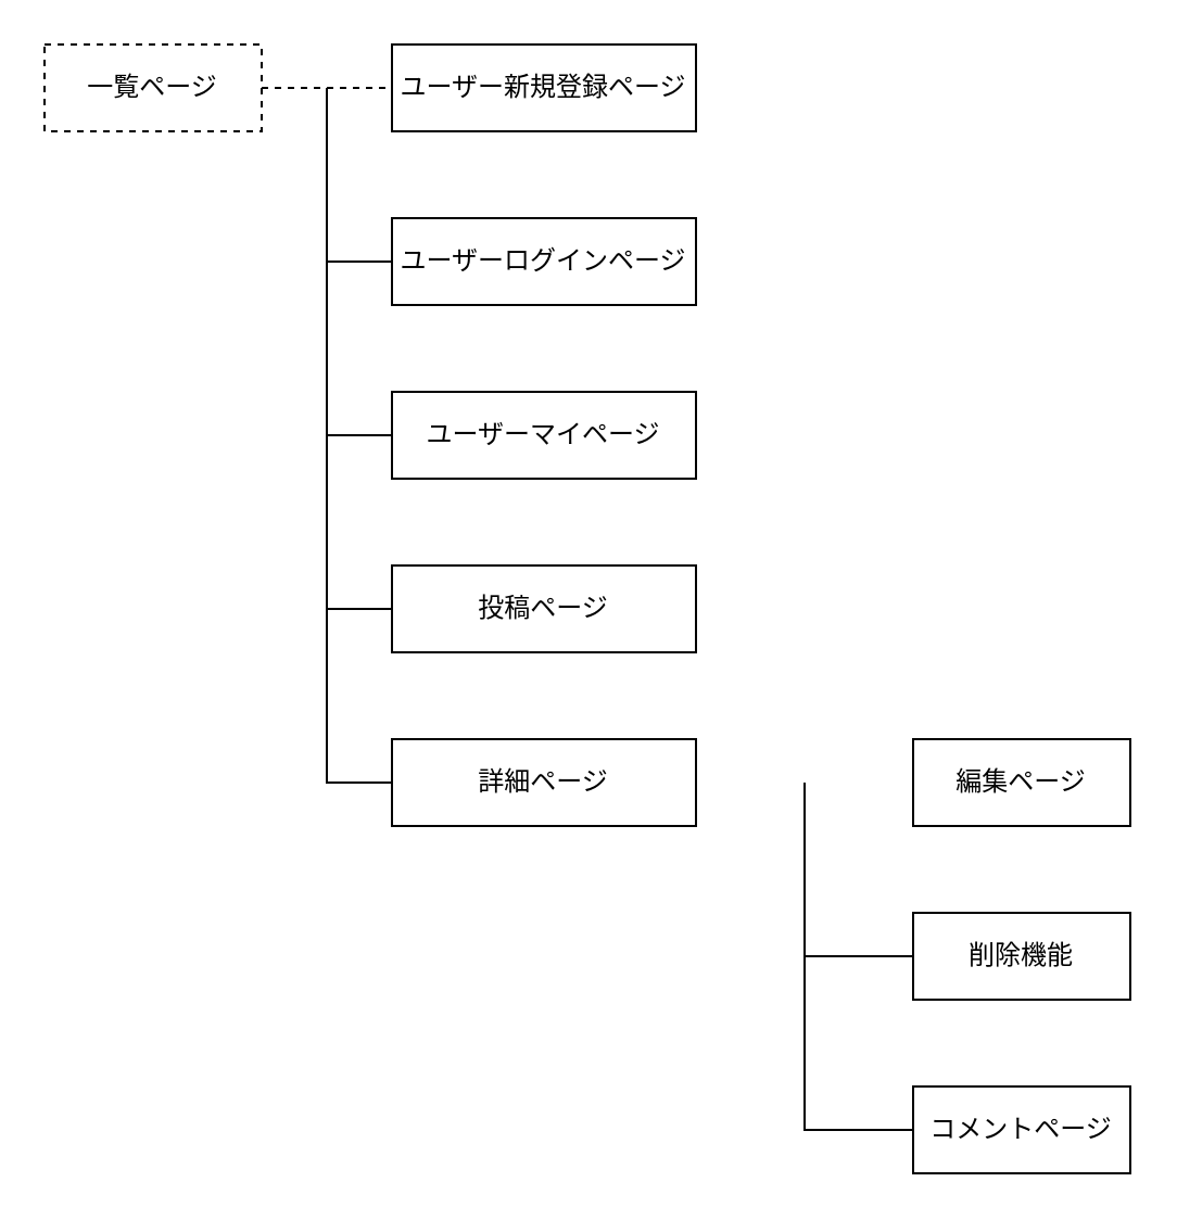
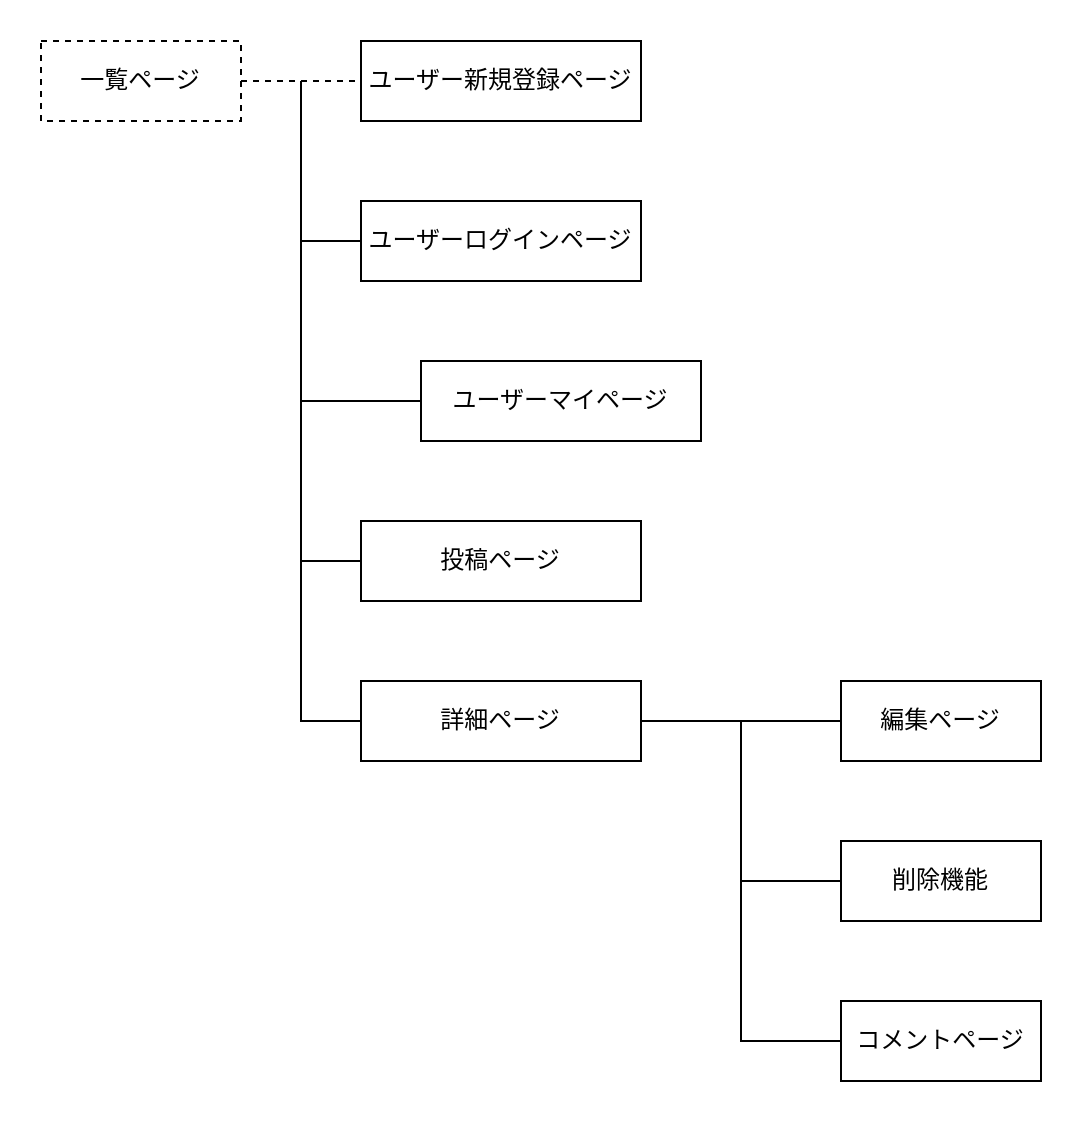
  <mxCell id="0" />
  <mxCell id="1" parent="0" />
  <mxCell id="2" value="一覧ページ" style="whiteSpace=wrap;html=1;align=center;dashed=1;" vertex="1" parent="1"><mxGeometry x="20" y="20" width="100" height="40" as="geometry" /></mxCell>
  <mxCell id="3" value="" style="endArrow=none;html=1;rounded=0;exitX=1;exitY=0.5;exitDx=0;exitDy=0;dashed=1;" edge="1" parent="1" source="2" target="4"><mxGeometry relative="1" as="geometry"><mxPoint x="190" y="300" as="sourcePoint" /><mxPoint x="220" y="40" as="targetPoint" /></mxGeometry></mxCell>
  <mxCell id="4" value="ユーザー新規登録ページ" style="whiteSpace=wrap;html=1;align=center;" vertex="1" parent="1"><mxGeometry x="180" y="20" width="140" height="40" as="geometry" /></mxCell>
  <mxCell id="5" value="ユーザーログインページ" style="whiteSpace=wrap;html=1;align=center;" vertex="1" parent="1"><mxGeometry x="180" y="100" width="140" height="40" as="geometry" /></mxCell>
- <mxCell id="6" value="ユーザーマイページ" style="whiteSpace=wrap;html=1;align=center;" vertex="1" parent="1"><mxGeometry x="180" y="180" width="140" height="40" as="geometry" /></mxCell>
+ <mxCell id="6" value="ユーザーマイページ" style="whiteSpace=wrap;html=1;align=center;" vertex="1" parent="1"><mxGeometry x="210" y="180" width="140" height="40" as="geometry" /></mxCell>
  <mxCell id="7" value="投稿ページ" style="whiteSpace=wrap;html=1;align=center;" vertex="1" parent="1"><mxGeometry x="180" y="260" width="140" height="40" as="geometry" /></mxCell>
  <mxCell id="8" value="詳細ページ" style="whiteSpace=wrap;html=1;align=center;" vertex="1" parent="1"><mxGeometry x="180" y="340" width="140" height="40" as="geometry" /></mxCell>
  <mxCell id="9" value="" style="endArrow=none;html=1;rounded=0;entryX=0;entryY=0.5;entryDx=0;entryDy=0;" edge="1" parent="1" target="5"><mxGeometry relative="1" as="geometry"><mxPoint x="150" y="40" as="sourcePoint" /><mxPoint x="140" y="140" as="targetPoint" /><Array as="points"><mxPoint x="150" y="120" /></Array></mxGeometry></mxCell>
  <mxCell id="10" value="" style="endArrow=none;html=1;rounded=0;entryX=0;entryY=0.5;entryDx=0;entryDy=0;" edge="1" parent="1" target="6"><mxGeometry relative="1" as="geometry"><mxPoint x="150" y="120" as="sourcePoint" /><mxPoint x="170" y="210" as="targetPoint" /><Array as="points"><mxPoint x="150" y="200" /></Array></mxGeometry></mxCell>
  <mxCell id="11" value="" style="endArrow=none;html=1;rounded=0;entryX=0;entryY=0.5;entryDx=0;entryDy=0;" edge="1" parent="1" target="7"><mxGeometry relative="1" as="geometry"><mxPoint x="150" y="200" as="sourcePoint" /><mxPoint x="370" y="290" as="targetPoint" /><Array as="points"><mxPoint x="150" y="280" /></Array></mxGeometry></mxCell>
  <mxCell id="12" value="" style="endArrow=none;html=1;rounded=0;entryX=0;entryY=0.5;entryDx=0;entryDy=0;" edge="1" parent="1" target="8"><mxGeometry relative="1" as="geometry"><mxPoint x="150" y="280" as="sourcePoint" /><mxPoint x="370" y="290" as="targetPoint" /><Array as="points"><mxPoint x="150" y="360" /></Array></mxGeometry></mxCell>
  <mxCell id="13" value="編集ページ" style="whiteSpace=wrap;html=1;align=center;" vertex="1" parent="1"><mxGeometry x="420" y="340" width="100" height="40" as="geometry" /></mxCell>
  <mxCell id="14" value="削除機能" style="whiteSpace=wrap;html=1;align=center;" vertex="1" parent="1"><mxGeometry x="420" y="420" width="100" height="40" as="geometry" /></mxCell>
+ <mxCell id="15" value="" style="endArrow=none;html=1;rounded=0;exitX=1;exitY=0.5;exitDx=0;exitDy=0;entryX=0;entryY=0.5;entryDx=0;entryDy=0;" edge="1" parent="1" source="8" target="13"><mxGeometry relative="1" as="geometry"><mxPoint x="260" y="290" as="sourcePoint" /><mxPoint x="420" y="290" as="targetPoint" /></mxGeometry></mxCell>
  <mxCell id="16" value="" style="endArrow=none;html=1;rounded=0;entryX=0;entryY=0.5;entryDx=0;entryDy=0;" edge="1" parent="1" target="14"><mxGeometry relative="1" as="geometry"><mxPoint x="370" y="360" as="sourcePoint" /><mxPoint x="420" y="290" as="targetPoint" /><Array as="points"><mxPoint x="370" y="440" /></Array></mxGeometry></mxCell>
  <mxCell id="17" value="コメントページ" style="whiteSpace=wrap;html=1;align=center;" vertex="1" parent="1"><mxGeometry x="420" y="500" width="100" height="40" as="geometry" /></mxCell>
  <mxCell id="18" value="" style="endArrow=none;html=1;rounded=0;entryX=0;entryY=0.5;entryDx=0;entryDy=0;" edge="1" parent="1" target="17"><mxGeometry relative="1" as="geometry"><mxPoint x="370" y="440" as="sourcePoint" /><mxPoint x="440" y="390" as="targetPoint" /><Array as="points"><mxPoint x="370" y="520" /></Array></mxGeometry></mxCell>
